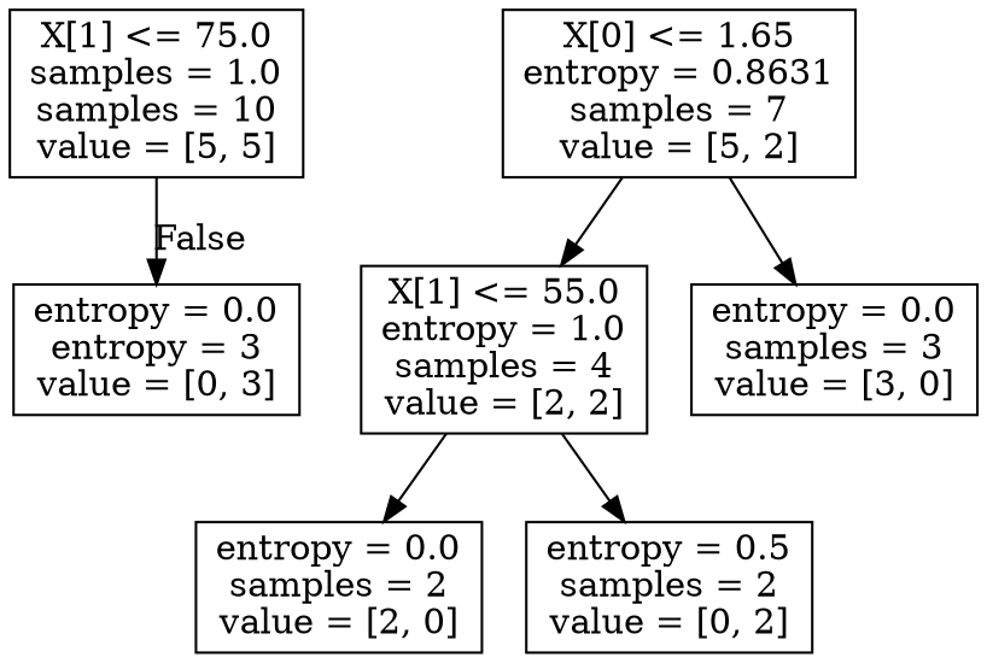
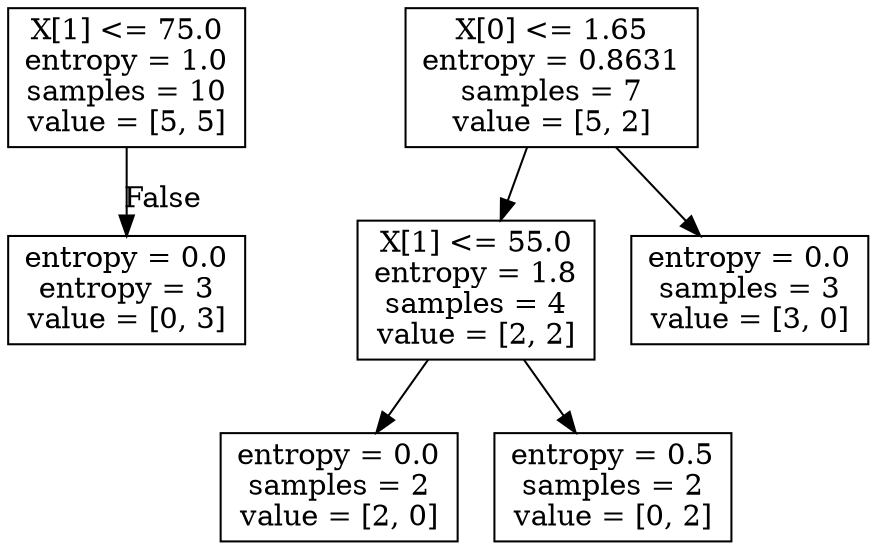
  digraph {
    node [shape=box]
-   n1 [label="X[1] <= 75.0\nsamples = 1.0\nsamples = 10\nvalue = [5, 5]"]
+   n1 [label="X[1] <= 75.0\nentropy = 1.0\nsamples = 10\nvalue = [5, 5]"]
    n2 [label="entropy = 0.0\nentropy = 3\nvalue = [0, 3]"]
    n3 [label="X[0] <= 1.65\nentropy = 0.8631\nsamples = 7\nvalue = [5, 2]"]
-   n4 [label="X[1] <= 55.0\nentropy = 1.0\nsamples = 4\nvalue = [2, 2]"]
+   n4 [label="X[1] <= 55.0\nentropy = 1.8\nsamples = 4\nvalue = [2, 2]"]
    n5 [label="entropy = 0.0\nsamples = 3\nvalue = [3, 0]"]
    n6 [label="entropy = 0.0\nsamples = 2\nvalue = [2, 0]"]
    n7 [label="entropy = 0.5\nsamples = 2\nvalue = [0, 2]"]
    n1 -> n2 [headlabel=False labelangle=-45 labeldistance=2.5]
    n3 -> n4
    n3 -> n5
    n4 -> n6
    n4 -> n7
  }
